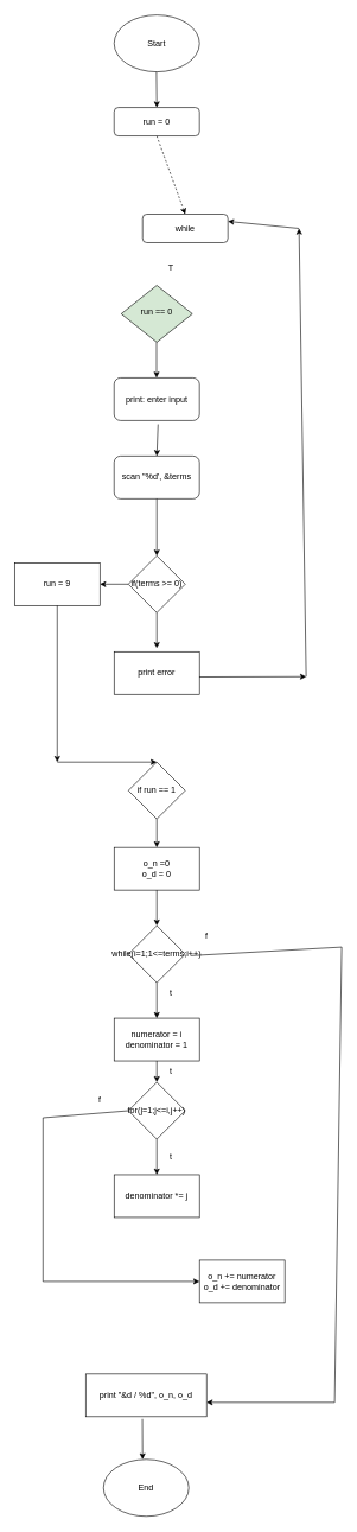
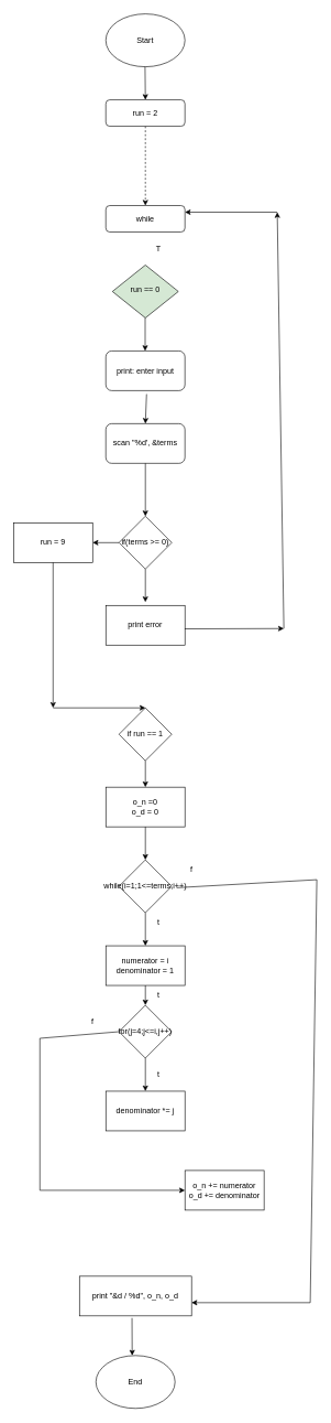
  <mxCell id="0" />
  <mxCell id="1" parent="0" />
- <mxCell id="2" value="while" style="rounded=1;whiteSpace=wrap;html=1;fontSize=12;glass=0;strokeWidth=1;shadow=0;" parent="1" vertex="1"><mxGeometry x="200" y="300" width="120" height="40" as="geometry" /></mxCell>
+ <mxCell id="2" value="while" style="rounded=1;whiteSpace=wrap;html=1;fontSize=12;glass=0;strokeWidth=1;shadow=0;" parent="1" vertex="1"><mxGeometry x="160" y="310" width="120" height="40" as="geometry" /></mxCell>
  <mxCell id="3" value="run == 0" style="rhombus;whiteSpace=wrap;html=1;shadow=0;fontFamily=Helvetica;fontSize=12;align=center;strokeWidth=1;spacing=6;spacingTop=-4;fillColor=#d5e8d4;" parent="1" vertex="1"><mxGeometry x="170" y="400" width="100" height="80" as="geometry" /></mxCell>
  <mxCell id="4" value="scan &quot;%d', &amp;amp;terms" style="rounded=1;whiteSpace=wrap;html=1;" vertex="1" parent="1"><mxGeometry x="160" y="640" width="120" height="60" as="geometry" /></mxCell>
  <mxCell id="5" value="if(terms &amp;gt;= 0)" style="rhombus;whiteSpace=wrap;html=1;" vertex="1" parent="1"><mxGeometry x="180" y="780" width="80" height="80" as="geometry" /></mxCell>
  <mxCell id="6" value="" style="endArrow=classic;html=1;rounded=0;exitX=0.5;exitY=1;exitDx=0;exitDy=0;" edge="1" parent="1" source="4"><mxGeometry width="50" height="50" relative="1" as="geometry"><mxPoint x="110" y="820" as="sourcePoint" /><mxPoint x="220" y="780" as="targetPoint" /></mxGeometry></mxCell>
  <mxCell id="7" value="" style="endArrow=classic;html=1;rounded=0;exitX=0.5;exitY=1;exitDx=0;exitDy=0;" edge="1" parent="1" source="5"><mxGeometry width="50" height="50" relative="1" as="geometry"><mxPoint x="210" y="930" as="sourcePoint" /><mxPoint x="220" y="910" as="targetPoint" /></mxGeometry></mxCell>
  <mxCell id="8" value="run = 9" style="rounded=0;whiteSpace=wrap;html=1;" vertex="1" parent="1"><mxGeometry x="20" y="790" width="120" height="60" as="geometry" /></mxCell>
  <mxCell id="9" value="print error" style="rounded=0;whiteSpace=wrap;html=1;" vertex="1" parent="1"><mxGeometry x="160" y="915" width="120" height="60" as="geometry" /></mxCell>
  <mxCell id="10" value="" style="endArrow=classic;html=1;rounded=0;" edge="1" parent="1"><mxGeometry width="50" height="50" relative="1" as="geometry"><mxPoint x="180" y="820" as="sourcePoint" /><mxPoint x="140" y="820" as="targetPoint" /></mxGeometry></mxCell>
  <mxCell id="11" value="" style="endArrow=classic;html=1;rounded=0;exitX=0.997;exitY=0.591;exitDx=0;exitDy=0;exitPerimeter=0;" edge="1" parent="1" source="9"><mxGeometry width="50" height="50" relative="1" as="geometry"><mxPoint x="310" y="980" as="sourcePoint" /><mxPoint x="430" y="950" as="targetPoint" /></mxGeometry></mxCell>
  <mxCell id="12" value="" style="endArrow=classic;html=1;rounded=0;" edge="1" parent="1"><mxGeometry width="50" height="50" relative="1" as="geometry"><mxPoint x="430" y="950" as="sourcePoint" /><mxPoint x="420" y="320" as="targetPoint" /></mxGeometry></mxCell>
  <mxCell id="13" value="" style="endArrow=classic;html=1;rounded=0;entryX=1;entryY=0.25;entryDx=0;entryDy=0;" edge="1" parent="1" target="2"><mxGeometry width="50" height="50" relative="1" as="geometry"><mxPoint x="420" y="320" as="sourcePoint" /><mxPoint x="390" y="320" as="targetPoint" /></mxGeometry></mxCell>
  <mxCell id="14" value="" style="endArrow=classic;html=1;rounded=0;exitX=0.5;exitY=1;exitDx=0;exitDy=0;" edge="1" parent="1" source="8"><mxGeometry width="50" height="50" relative="1" as="geometry"><mxPoint x="50" y="910" as="sourcePoint" /><mxPoint x="80" y="1070" as="targetPoint" /></mxGeometry></mxCell>
  <mxCell id="15" value="Start" style="ellipse;whiteSpace=wrap;html=1;" vertex="1" parent="1"><mxGeometry x="160" y="20" width="120" height="80" as="geometry" /></mxCell>
  <mxCell id="16" value="" style="endArrow=classic;html=1;rounded=0;entryX=0.5;entryY=0;entryDx=0;entryDy=0;exitX=0.5;exitY=1;exitDx=0;exitDy=0;dashed=1;" edge="1" parent="1" source="44" target="2"><mxGeometry width="50" height="50" relative="1" as="geometry"><mxPoint x="230" y="240" as="sourcePoint" /><mxPoint x="150" y="270" as="targetPoint" /></mxGeometry></mxCell>
  <mxCell id="17" value="if run == 1" style="rhombus;whiteSpace=wrap;html=1;" vertex="1" parent="1"><mxGeometry x="180" y="1070" width="80" height="80" as="geometry" /></mxCell>
  <mxCell id="18" value="" style="endArrow=classic;html=1;rounded=0;" edge="1" parent="1"><mxGeometry width="50" height="50" relative="1" as="geometry"><mxPoint x="80" y="1070" as="sourcePoint" /><mxPoint x="220" y="1070" as="targetPoint" /></mxGeometry></mxCell>
  <mxCell id="19" value="" style="endArrow=classic;html=1;rounded=0;exitX=0.5;exitY=1;exitDx=0;exitDy=0;" edge="1" parent="1" source="17"><mxGeometry width="50" height="50" relative="1" as="geometry"><mxPoint x="220" y="1200" as="sourcePoint" /><mxPoint x="220" y="1190" as="targetPoint" /></mxGeometry></mxCell>
  <mxCell id="20" value="o_n =0&lt;br&gt;o_d = 0" style="rounded=0;whiteSpace=wrap;html=1;" vertex="1" parent="1"><mxGeometry x="160" y="1190" width="120" height="60" as="geometry" /></mxCell>
  <mxCell id="21" value="print: enter input" style="rounded=1;whiteSpace=wrap;html=1;" vertex="1" parent="1"><mxGeometry x="160" y="530" width="120" height="60" as="geometry" /></mxCell>
  <mxCell id="22" value="" style="endArrow=classic;html=1;rounded=0;exitX=0.515;exitY=1.088;exitDx=0;exitDy=0;exitPerimeter=0;" edge="1" parent="1" source="21"><mxGeometry width="50" height="50" relative="1" as="geometry"><mxPoint x="219.66" y="580" as="sourcePoint" /><mxPoint x="220" y="640" as="targetPoint" /></mxGeometry></mxCell>
  <mxCell id="23" value="" style="endArrow=classic;html=1;rounded=0;exitX=0.5;exitY=1;exitDx=0;exitDy=0;entryX=0.5;entryY=0;entryDx=0;entryDy=0;" edge="1" parent="1"><mxGeometry width="50" height="50" relative="1" as="geometry"><mxPoint x="219.66" y="480" as="sourcePoint" /><mxPoint x="219.66" y="530" as="targetPoint" /></mxGeometry></mxCell>
  <mxCell id="24" value="T" style="text;html=1;strokeColor=none;fillColor=none;align=center;verticalAlign=middle;whiteSpace=wrap;rounded=0;" vertex="1" parent="1"><mxGeometry x="210" y="360" width="60" height="30" as="geometry" /></mxCell>
  <mxCell id="25" value="" style="endArrow=classic;html=1;rounded=0;exitX=0.5;exitY=1;exitDx=0;exitDy=0;" edge="1" parent="1" source="20"><mxGeometry width="50" height="50" relative="1" as="geometry"><mxPoint x="220" y="1330" as="sourcePoint" /><mxPoint x="220" y="1300" as="targetPoint" /></mxGeometry></mxCell>
  <mxCell id="26" value="while(i=1;1&amp;lt;=terms;i++)" style="rhombus;whiteSpace=wrap;html=1;" vertex="1" parent="1"><mxGeometry x="180" y="1300" width="80" height="80" as="geometry" /></mxCell>
  <mxCell id="27" value="" style="endArrow=classic;html=1;rounded=0;exitX=0.5;exitY=1;exitDx=0;exitDy=0;" edge="1" parent="1" source="26"><mxGeometry width="50" height="50" relative="1" as="geometry"><mxPoint x="220" y="1430" as="sourcePoint" /><mxPoint x="220" y="1430" as="targetPoint" /></mxGeometry></mxCell>
  <mxCell id="28" value="numerator = i&lt;br&gt;denominator = 1" style="rounded=0;whiteSpace=wrap;html=1;" vertex="1" parent="1"><mxGeometry x="160" y="1430" width="120" height="60" as="geometry" /></mxCell>
  <mxCell id="29" value="" style="endArrow=classic;html=1;rounded=0;exitX=0.5;exitY=1;exitDx=0;exitDy=0;" edge="1" parent="1" source="28"><mxGeometry width="50" height="50" relative="1" as="geometry"><mxPoint x="140" y="1560" as="sourcePoint" /><mxPoint x="220" y="1520" as="targetPoint" /></mxGeometry></mxCell>
- <mxCell id="30" value="for(j=1;j&amp;lt;=i,j++)" style="rhombus;whiteSpace=wrap;html=1;" vertex="1" parent="1"><mxGeometry x="180" y="1520" width="80" height="80" as="geometry" /></mxCell>
+ <mxCell id="30" value="for(j=4;j&amp;lt;=i,j++)" style="rhombus;whiteSpace=wrap;html=1;" vertex="1" parent="1"><mxGeometry x="180" y="1520" width="80" height="80" as="geometry" /></mxCell>
  <mxCell id="31" value="" style="endArrow=classic;html=1;rounded=0;exitX=0.5;exitY=1;exitDx=0;exitDy=0;" edge="1" parent="1" source="30"><mxGeometry width="50" height="50" relative="1" as="geometry"><mxPoint x="240" y="1690" as="sourcePoint" /><mxPoint x="220" y="1650" as="targetPoint" /></mxGeometry></mxCell>
  <mxCell id="32" value="denominator *= j" style="rounded=0;whiteSpace=wrap;html=1;" vertex="1" parent="1"><mxGeometry x="160" y="1650" width="120" height="60" as="geometry" /></mxCell>
  <mxCell id="33" value="" style="endArrow=classic;html=1;rounded=0;exitX=1.091;exitY=0.527;exitDx=0;exitDy=0;exitPerimeter=0;" edge="1" parent="1" source="26"><mxGeometry width="50" height="50" relative="1" as="geometry"><mxPoint x="280" y="1350" as="sourcePoint" /><mxPoint x="290" y="1970" as="targetPoint" /><Array as="points"><mxPoint x="480" y="1330" /><mxPoint x="470" y="1970" /></Array></mxGeometry></mxCell>
  <mxCell id="34" value="" style="endArrow=classic;html=1;rounded=0;exitX=0;exitY=0.5;exitDx=0;exitDy=0;entryX=0;entryY=0.5;entryDx=0;entryDy=0;" edge="1" parent="1" source="30" target="39"><mxGeometry width="50" height="50" relative="1" as="geometry"><mxPoint x="310" y="1590" as="sourcePoint" /><mxPoint x="360" y="1540" as="targetPoint" /><Array as="points"><mxPoint x="60" y="1570" /><mxPoint x="60" y="1800" /></Array></mxGeometry></mxCell>
  <mxCell id="35" value="t" style="text;html=1;strokeColor=none;fillColor=none;align=center;verticalAlign=middle;whiteSpace=wrap;rounded=0;" vertex="1" parent="1"><mxGeometry x="210" y="1380" width="60" height="30" as="geometry" /></mxCell>
  <mxCell id="36" value="t" style="text;html=1;strokeColor=none;fillColor=none;align=center;verticalAlign=middle;whiteSpace=wrap;rounded=0;" vertex="1" parent="1"><mxGeometry x="210" y="1490" width="60" height="30" as="geometry" /></mxCell>
  <mxCell id="37" value="f" style="text;html=1;strokeColor=none;fillColor=none;align=center;verticalAlign=middle;whiteSpace=wrap;rounded=0;" vertex="1" parent="1"><mxGeometry x="260" y="1300" width="60" height="30" as="geometry" /></mxCell>
  <mxCell id="38" value="f" style="text;html=1;strokeColor=none;fillColor=none;align=center;verticalAlign=middle;whiteSpace=wrap;rounded=0;" vertex="1" parent="1"><mxGeometry x="110" y="1530" width="60" height="30" as="geometry" /></mxCell>
  <mxCell id="39" value="o_n += numerator&lt;br&gt;o_d += denominator" style="rounded=0;whiteSpace=wrap;html=1;" vertex="1" parent="1"><mxGeometry x="280" y="1770" width="120" height="60" as="geometry" /></mxCell>
  <mxCell id="40" value="t" style="text;html=1;strokeColor=none;fillColor=none;align=center;verticalAlign=middle;whiteSpace=wrap;rounded=0;" vertex="1" parent="1"><mxGeometry x="210" y="1610" width="60" height="30" as="geometry" /></mxCell>
  <mxCell id="41" value="print &quot;&amp;amp;d / %d&quot;, o_n, o_d" style="rounded=0;whiteSpace=wrap;html=1;" vertex="1" parent="1"><mxGeometry x="120" y="1930" width="170" height="60" as="geometry" /></mxCell>
  <mxCell id="42" value="" style="endArrow=classic;html=1;rounded=0;exitX=0.469;exitY=1.053;exitDx=0;exitDy=0;exitPerimeter=0;" edge="1" parent="1" source="41"><mxGeometry width="50" height="50" relative="1" as="geometry"><mxPoint x="200" y="2110" as="sourcePoint" /><mxPoint x="200" y="2050" as="targetPoint" /></mxGeometry></mxCell>
  <mxCell id="43" value="End" style="ellipse;whiteSpace=wrap;html=1;" vertex="1" parent="1"><mxGeometry x="145" y="2050" width="120" height="80" as="geometry" /></mxCell>
- <mxCell id="44" value="run = 0" style="rounded=1;whiteSpace=wrap;html=1;fontSize=12;glass=0;strokeWidth=1;shadow=0;" vertex="1" parent="1"><mxGeometry x="160" y="150" width="120" height="40" as="geometry" /></mxCell>
+ <mxCell id="44" value="run = 2" style="rounded=1;whiteSpace=wrap;html=1;fontSize=12;glass=0;strokeWidth=1;shadow=0;" vertex="1" parent="1"><mxGeometry x="160" y="150" width="120" height="40" as="geometry" /></mxCell>
  <mxCell id="45" value="" style="endArrow=classic;html=1;rounded=0;exitX=0.5;exitY=1;exitDx=0;exitDy=0;" edge="1" parent="1"><mxGeometry width="50" height="50" relative="1" as="geometry"><mxPoint x="219.5" y="100" as="sourcePoint" /><mxPoint x="220" y="150" as="targetPoint" /></mxGeometry></mxCell>
